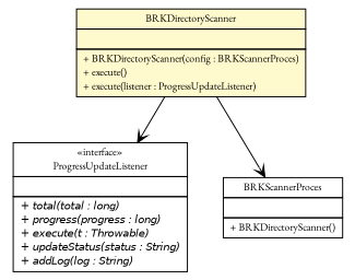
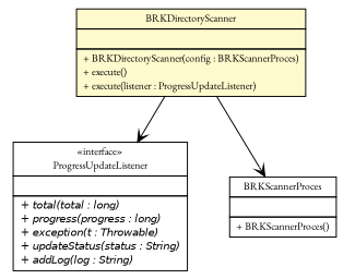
  digraph {
    fontname="EB Garamond"
    nodesep=0.25
    ranksep=0.5
    node [fontcolor=black fontname="EB Garamond" fontsize=10.0 shape=plaintext]
    edge [arrowhead=open color=black fontcolor=black fontname="EB Garamond" fontsize=10.0 headport=p labelfontname=Helvetica labelfontsize=10 tailport=p]
    n1 [label=<<table title="nl.b3p.brmo.service.scanner.BRKDirectoryScanner" border="0" cellborder="1" cellspacing="0" cellpadding="2" port="p" bgcolor="lemonChiffon" href="./BRKDirectoryScanner.html"> 		<tr><td><table border="0" cellspacing="0" cellpadding="1"> <tr><td align="center" balign="center"> BRKDirectoryScanner </td></tr> 		</table></td></tr> 		<tr><td><table border="0" cellspacing="0" cellpadding="1"> <tr><td align="left" balign="left">  </td></tr> 		</table></td></tr> 		<tr><td><table border="0" cellspacing="0" cellpadding="1"> <tr><td align="left" balign="left"> + BRKDirectoryScanner(config : BRKScannerProces) </td></tr> <tr><td align="left" balign="left"> + execute() </td></tr> <tr><td align="left" balign="left"> + execute(listener : ProgressUpdateListener) </td></tr> 		</table></td></tr> 		</table>>]
-   n2 [label=<<table title="nl.b3p.brmo.service.scanner.ProgressUpdateListener" border="0" cellborder="1" cellspacing="0" cellpadding="2" port="p" href="./ProgressUpdateListener.html"> 		<tr><td><table border="0" cellspacing="0" cellpadding="1"> <tr><td align="center" balign="center"> &#171;interface&#187; </td></tr> <tr><td align="center" balign="center"> ProgressUpdateListener </td></tr> 		</table></td></tr> 		<tr><td><table border="0" cellspacing="0" cellpadding="1"> <tr><td align="left" balign="left">  </td></tr> 		</table></td></tr> 		<tr><td><table border="0" cellspacing="0" cellpadding="1"> <tr><td align="left" balign="left"><font face="Helvetica-Oblique" point-size="10.0"> + total(total : long) </font></td></tr> <tr><td align="left" balign="left"><font face="Helvetica-Oblique" point-size="10.0"> + progress(progress : long) </font></td></tr> <tr><td align="left" balign="left"><font face="Helvetica-Oblique" point-size="10.0"> + execute(t : Throwable) </font></td></tr> <tr><td align="left" balign="left"><font face="Helvetica-Oblique" point-size="10.0"> + updateStatus(status : String) </font></td></tr> <tr><td align="left" balign="left"><font face="Helvetica-Oblique" point-size="10.0"> + addLog(log : String) </font></td></tr> 		</table></td></tr> 		</table>>]
-   n3 [label=<<table title="nl.b3p.brmo.persistence.staging.BRKScannerProces" border="0" cellborder="1" cellspacing="0" cellpadding="2" port="p"> 		<tr><td><table border="0" cellspacing="0" cellpadding="1"> <tr><td align="center" balign="center"> BRKScannerProces </td></tr> 		</table></td></tr> 		<tr><td><table border="0" cellspacing="0" cellpadding="1"> <tr><td align="left" balign="left">  </td></tr> 		</table></td></tr> 		<tr><td><table border="0" cellspacing="0" cellpadding="1"> <tr><td align="left" balign="left"> + BRKDirectoryScanner() </td></tr> 		</table></td></tr> 		</table>>]
+   n2 [label=<<table title="nl.b3p.brmo.service.scanner.ProgressUpdateListener" border="0" cellborder="1" cellspacing="0" cellpadding="2" port="p" href="./ProgressUpdateListener.html"> 		<tr><td><table border="0" cellspacing="0" cellpadding="1"> <tr><td align="center" balign="center"> &#171;interface&#187; </td></tr> <tr><td align="center" balign="center"> ProgressUpdateListener </td></tr> 		</table></td></tr> 		<tr><td><table border="0" cellspacing="0" cellpadding="1"> <tr><td align="left" balign="left">  </td></tr> 		</table></td></tr> 		<tr><td><table border="0" cellspacing="0" cellpadding="1"> <tr><td align="left" balign="left"><font face="Helvetica-Oblique" point-size="10.0"> + total(total : long) </font></td></tr> <tr><td align="left" balign="left"><font face="Helvetica-Oblique" point-size="10.0"> + progress(progress : long) </font></td></tr> <tr><td align="left" balign="left"><font face="Helvetica-Oblique" point-size="10.0"> + exception(t : Throwable) </font></td></tr> <tr><td align="left" balign="left"><font face="Helvetica-Oblique" point-size="10.0"> + updateStatus(status : String) </font></td></tr> <tr><td align="left" balign="left"><font face="Helvetica-Oblique" point-size="10.0"> + addLog(log : String) </font></td></tr> 		</table></td></tr> 		</table>>]
+   n3 [label=<<table title="nl.b3p.brmo.persistence.staging.BRKScannerProces" border="0" cellborder="1" cellspacing="0" cellpadding="2" port="p"> 		<tr><td><table border="0" cellspacing="0" cellpadding="1"> <tr><td align="center" balign="center"> BRKScannerProces </td></tr> 		</table></td></tr> 		<tr><td><table border="0" cellspacing="0" cellpadding="1"> <tr><td align="left" balign="left">  </td></tr> 		</table></td></tr> 		<tr><td><table border="0" cellspacing="0" cellpadding="1"> <tr><td align="left" balign="left"> + BRKScannerProces() </td></tr> 		</table></td></tr> 		</table>>]
    n1 -> n2
    n1 -> n3
  }
